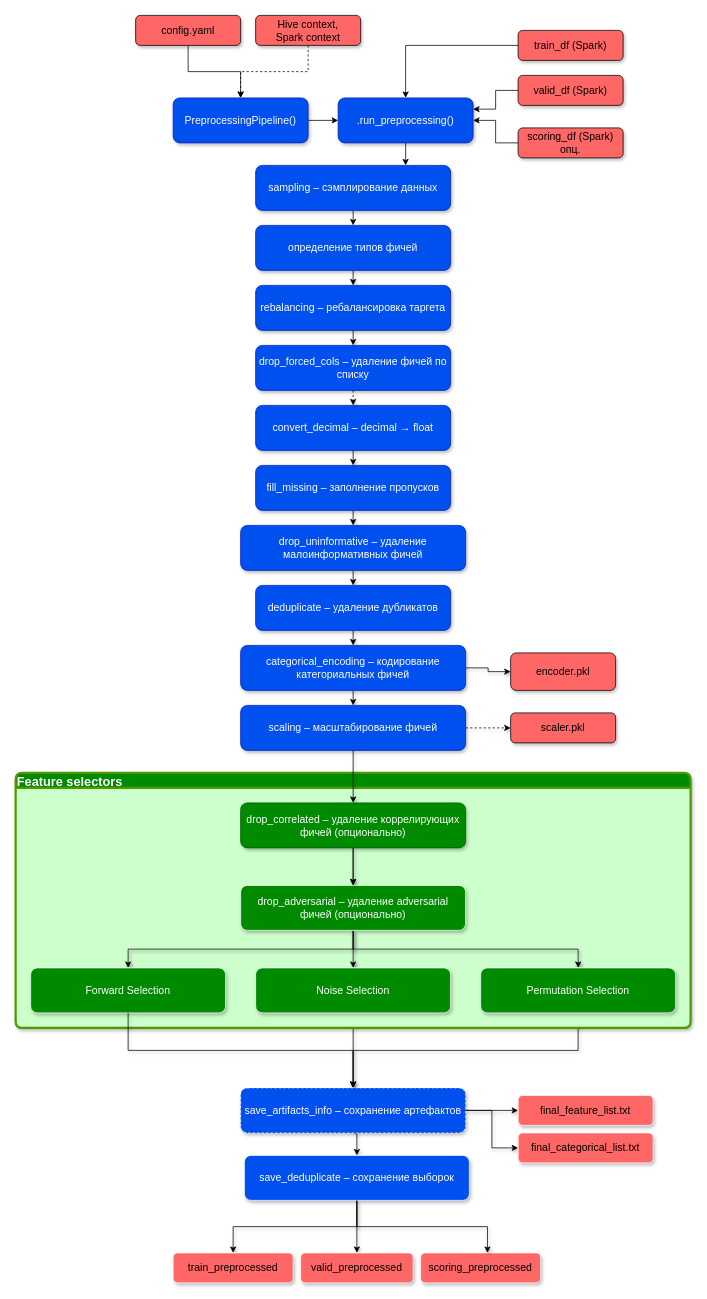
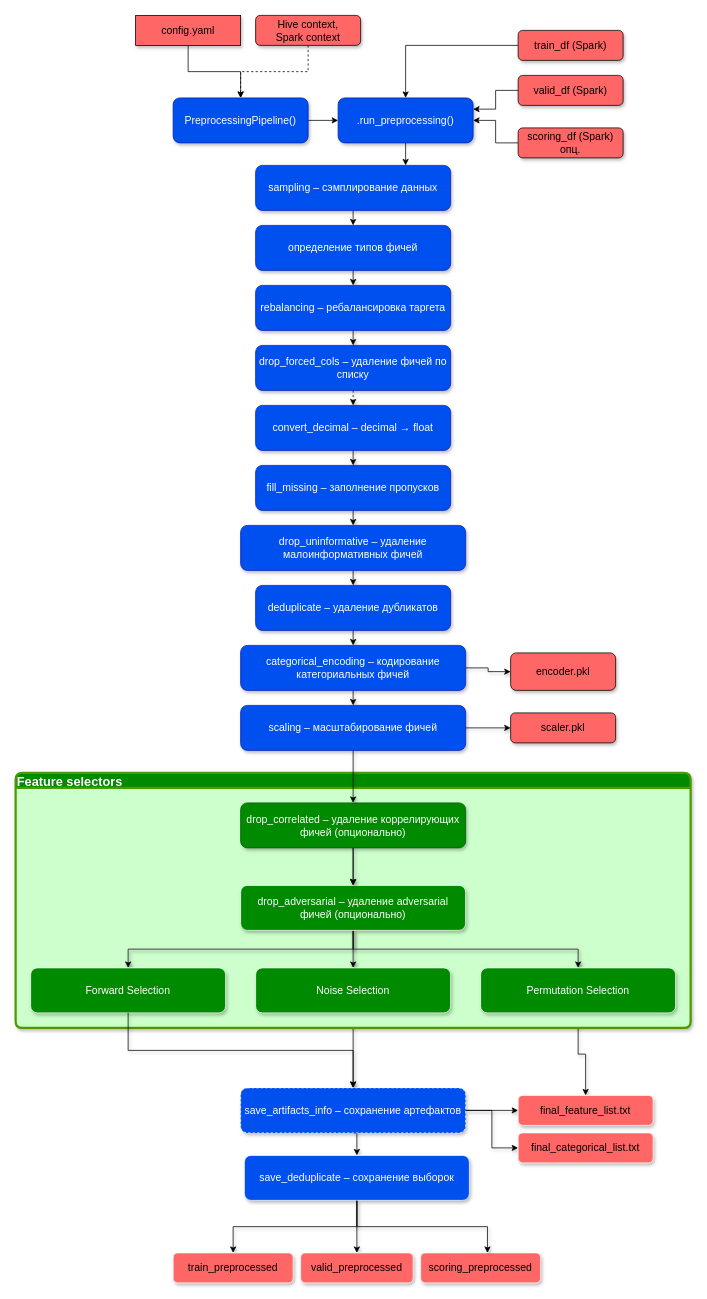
  <mxCell id="0" />
  <mxCell id="1" parent="0" />
  <mxCell id="2" value="" style="edgeStyle=orthogonalEdgeStyle;rounded=0;orthogonalLoop=1;jettySize=auto;html=1;" edge="1" parent="1" source="3" target="9"><mxGeometry relative="1" as="geometry" /></mxCell>
  <mxCell id="3" value="train_df (Spark)" style="rounded=1;whiteSpace=wrap;html=1;fillColor=#ff6666;strokeColor=#000000;shadow=1;fontSize=14;" parent="1" vertex="1"><mxGeometry x="690" y="40" width="140" height="40" as="geometry" /></mxCell>
  <mxCell id="4" style="edgeStyle=orthogonalEdgeStyle;rounded=0;orthogonalLoop=1;jettySize=auto;html=1;entryX=1;entryY=0.25;entryDx=0;entryDy=0;" edge="1" parent="1" source="5" target="9"><mxGeometry relative="1" as="geometry" /></mxCell>
  <mxCell id="5" value="valid_df (Spark)" style="rounded=1;whiteSpace=wrap;html=1;fillColor=#ff6666;strokeColor=#000000;shadow=1;fontSize=14;" parent="1" vertex="1"><mxGeometry x="690" y="100" width="140" height="40" as="geometry" /></mxCell>
  <mxCell id="6" style="edgeStyle=orthogonalEdgeStyle;rounded=0;orthogonalLoop=1;jettySize=auto;html=1;exitX=0;exitY=0.5;exitDx=0;exitDy=0;entryX=1;entryY=0.5;entryDx=0;entryDy=0;" edge="1" parent="1" source="7" target="9"><mxGeometry relative="1" as="geometry" /></mxCell>
  <mxCell id="7" value="scoring_df (Spark) опц." style="rounded=1;whiteSpace=wrap;html=1;fillColor=#ff6666;strokeColor=#000000;shadow=1;fontSize=14;" parent="1" vertex="1"><mxGeometry x="690" y="170" width="140" height="40" as="geometry" /></mxCell>
  <mxCell id="8" value="" style="edgeStyle=orthogonalEdgeStyle;rounded=0;orthogonalLoop=1;jettySize=auto;html=1;" edge="1" parent="1" source="9"><mxGeometry relative="1" as="geometry"><mxPoint x="540" y="220" as="targetPoint" /></mxGeometry></mxCell>
  <mxCell id="9" value=".run_preprocessing()" style="rounded=1;whiteSpace=wrap;html=1;fillColor=#0050ef;strokeColor=#001DBC;fontColor=#ffffff;shadow=1;fontSize=14;" parent="1" vertex="1"><mxGeometry x="450" y="130" width="180" height="60" as="geometry" /></mxCell>
  <mxCell id="10" style="edgeStyle=orthogonalEdgeStyle;rounded=0;orthogonalLoop=1;jettySize=auto;html=1;exitX=0.5;exitY=1;exitDx=0;exitDy=0;entryX=0.5;entryY=0;entryDx=0;entryDy=0;" edge="1" parent="1" source="11" target="13"><mxGeometry relative="1" as="geometry" /></mxCell>
  <mxCell id="11" value="sampling – сэмплирование данных" style="rounded=1;whiteSpace=wrap;html=1;fillColor=#0050ef;strokeColor=#001DBC;fontColor=#ffffff;shadow=1;fontSize=14;" parent="1" vertex="1"><mxGeometry x="340" y="220" width="260" height="60" as="geometry" /></mxCell>
  <mxCell id="12" style="edgeStyle=orthogonalEdgeStyle;rounded=0;orthogonalLoop=1;jettySize=auto;html=1;exitX=0.5;exitY=1;exitDx=0;exitDy=0;entryX=0.5;entryY=0;entryDx=0;entryDy=0;shadow=1;fontSize=14;" parent="1" source="13" target="14" edge="1"><mxGeometry relative="1" as="geometry" /></mxCell>
  <mxCell id="13" value="определение типов фичей" style="rounded=1;whiteSpace=wrap;html=1;fillColor=#0050ef;strokeColor=#001DBC;fontColor=#ffffff;shadow=1;fontSize=14;" parent="1" vertex="1"><mxGeometry x="340" y="300" width="260" height="60" as="geometry" /></mxCell>
  <mxCell id="14" value="rebalancing – ребалансировка таргета" style="rounded=1;whiteSpace=wrap;html=1;fillColor=#0050ef;strokeColor=#001DBC;fontColor=#ffffff;shadow=1;fontSize=14;" parent="1" vertex="1"><mxGeometry x="340" y="380" width="260" height="60" as="geometry" /></mxCell>
  <mxCell id="15" value="drop_forced_cols – удаление фичей по списку" style="rounded=1;whiteSpace=wrap;html=1;fillColor=#0050ef;strokeColor=#001DBC;fontColor=#ffffff;shadow=1;fontSize=14;" parent="1" vertex="1"><mxGeometry x="340" y="460" width="260" height="60" as="geometry" /></mxCell>
  <mxCell id="16" value="convert_decimal – decimal → float" style="rounded=1;whiteSpace=wrap;html=1;fillColor=#0050ef;strokeColor=#001DBC;fontColor=#ffffff;shadow=1;fontSize=14;" parent="1" vertex="1"><mxGeometry x="340" y="540" width="260" height="60" as="geometry" /></mxCell>
  <mxCell id="17" style="edgeStyle=orthogonalEdgeStyle;rounded=0;orthogonalLoop=1;jettySize=auto;html=1;exitX=0.5;exitY=1;exitDx=0;exitDy=0;entryX=0.5;entryY=0;entryDx=0;entryDy=0;shadow=1;fontSize=14;" edge="1" parent="1" source="18" target="20"><mxGeometry relative="1" as="geometry" /></mxCell>
  <mxCell id="18" value="fill_missing – заполнение пропусков" style="rounded=1;whiteSpace=wrap;html=1;fillColor=#0050ef;strokeColor=#001DBC;fontColor=#ffffff;shadow=1;fontSize=14;" parent="1" vertex="1"><mxGeometry x="340" y="620" width="260" height="60" as="geometry" /></mxCell>
  <mxCell id="19" style="edgeStyle=orthogonalEdgeStyle;rounded=0;orthogonalLoop=1;jettySize=auto;html=1;exitX=0.5;exitY=1;exitDx=0;exitDy=0;entryX=0.5;entryY=0;entryDx=0;entryDy=0;shadow=1;fontSize=14;" edge="1" parent="1" source="20" target="22"><mxGeometry relative="1" as="geometry" /></mxCell>
  <mxCell id="20" value="drop_uninformative – удаление малоинформативных фичей" style="rounded=1;whiteSpace=wrap;html=1;fillColor=#0050ef;strokeColor=#001DBC;fontColor=#ffffff;shadow=1;fontSize=14;" parent="1" vertex="1"><mxGeometry x="320" y="700" width="300" height="60" as="geometry" /></mxCell>
  <mxCell id="21" style="edgeStyle=orthogonalEdgeStyle;rounded=0;orthogonalLoop=1;jettySize=auto;html=1;exitX=0.5;exitY=1;exitDx=0;exitDy=0;entryX=0.5;entryY=0;entryDx=0;entryDy=0;shadow=1;fontSize=14;" edge="1" parent="1" source="22" target="25"><mxGeometry relative="1" as="geometry" /></mxCell>
  <mxCell id="22" value="deduplicate – удаление дубликатов" style="rounded=1;whiteSpace=wrap;html=1;fillColor=#0050ef;strokeColor=#001DBC;fontColor=#ffffff;shadow=1;fontSize=14;" parent="1" vertex="1"><mxGeometry x="340" y="780" width="260" height="60" as="geometry" /></mxCell>
  <mxCell id="23" style="edgeStyle=orthogonalEdgeStyle;rounded=0;orthogonalLoop=1;jettySize=auto;html=1;exitX=1;exitY=0.5;exitDx=0;exitDy=0;entryX=0;entryY=0.5;entryDx=0;entryDy=0;shadow=1;fontSize=14;" parent="1" source="25" target="45" edge="1"><mxGeometry relative="1" as="geometry" /></mxCell>
  <mxCell id="24" style="edgeStyle=orthogonalEdgeStyle;rounded=0;orthogonalLoop=1;jettySize=auto;html=1;exitX=0.5;exitY=1;exitDx=0;exitDy=0;entryX=0.5;entryY=0;entryDx=0;entryDy=0;shadow=1;fontSize=14;" edge="1" parent="1" source="25" target="42"><mxGeometry relative="1" as="geometry" /></mxCell>
  <mxCell id="25" value="categorical_encoding – кодирование категориальных фичей" style="rounded=1;whiteSpace=wrap;html=1;fillColor=#0050ef;strokeColor=#001DBC;fontColor=#ffffff;shadow=1;fontSize=14;" parent="1" vertex="1"><mxGeometry x="320" y="860" width="300" height="60" as="geometry" /></mxCell>
  <mxCell id="26" style="edgeStyle=orthogonalEdgeStyle;rounded=0;orthogonalLoop=1;jettySize=auto;html=1;exitX=0.5;exitY=1;exitDx=0;exitDy=0;entryX=0.5;entryY=0;entryDx=0;entryDy=0;shadow=1;" parent="1" source="62" target="31" edge="1"><mxGeometry relative="1" as="geometry" /></mxCell>
- <mxCell id="27" style="edgeStyle=orthogonalEdgeStyle;rounded=0;orthogonalLoop=1;jettySize=auto;html=1;exitX=0.5;exitY=1;exitDx=0;exitDy=0;entryX=0.5;entryY=0;entryDx=0;entryDy=0;shadow=1;" parent="1" source="63" target="31" edge="1"><mxGeometry relative="1" as="geometry" /></mxCell>
+ <mxCell id="27" style="edgeStyle=orthogonalEdgeStyle;rounded=0;orthogonalLoop=1;jettySize=auto;html=1;exitX=0.5;exitY=1;exitDx=0;exitDy=0;shadow=1;" parent="1" source="63" target="46" edge="1"><mxGeometry relative="1" as="geometry" /></mxCell>
  <mxCell id="28" style="edgeStyle=orthogonalEdgeStyle;rounded=0;orthogonalLoop=1;jettySize=auto;html=1;exitX=0.5;exitY=1;exitDx=0;exitDy=0;entryX=0.5;entryY=0;entryDx=0;entryDy=0;shadow=1;fontSize=14;" parent="1" source="31" target="34" edge="1"><mxGeometry relative="1" as="geometry" /></mxCell>
  <mxCell id="29" style="edgeStyle=orthogonalEdgeStyle;rounded=0;orthogonalLoop=1;jettySize=auto;html=1;exitX=1;exitY=0.5;exitDx=0;exitDy=0;entryX=0;entryY=0.5;entryDx=0;entryDy=0;shadow=1;fontSize=14;" parent="1" source="31" target="46" edge="1"><mxGeometry relative="1" as="geometry" /></mxCell>
  <mxCell id="30" style="edgeStyle=orthogonalEdgeStyle;rounded=0;orthogonalLoop=1;jettySize=auto;html=1;exitX=1;exitY=0.5;exitDx=0;exitDy=0;entryX=0;entryY=0.5;entryDx=0;entryDy=0;shadow=1;fontSize=14;" parent="1" source="31" target="47" edge="1"><mxGeometry relative="1" as="geometry" /></mxCell>
  <mxCell id="31" value="save_artifacts_info – сохранение артефактов" style="rounded=1;whiteSpace=wrap;html=1;fillColor=#0050ef;strokeColor=#FFFFFF;fontColor=#ffffff;shadow=1;fontSize=14;dashed=1;" parent="1" vertex="1"><mxGeometry x="320" y="1450" width="300" height="60" as="geometry" /></mxCell>
  <mxCell id="32" style="edgeStyle=orthogonalEdgeStyle;rounded=0;orthogonalLoop=1;jettySize=auto;html=1;exitX=0.5;exitY=1;exitDx=0;exitDy=0;entryX=0.5;entryY=0;entryDx=0;entryDy=0;shadow=1;fontSize=14;" parent="1" source="34" target="35" edge="1"><mxGeometry relative="1" as="geometry" /></mxCell>
  <mxCell id="33" style="edgeStyle=orthogonalEdgeStyle;rounded=0;orthogonalLoop=1;jettySize=auto;html=1;exitX=0.5;exitY=1;exitDx=0;exitDy=0;entryX=0.5;entryY=0;entryDx=0;entryDy=0;shadow=1;fontSize=14;" parent="1" source="34" target="36" edge="1"><mxGeometry relative="1" as="geometry" /></mxCell>
  <mxCell id="34" value="save_deduplicate – сохранение выборок" style="rounded=1;whiteSpace=wrap;html=1;fillColor=#0050ef;strokeColor=#FFFFFF;fontColor=#ffffff;shadow=1;fontSize=14;" parent="1" vertex="1"><mxGeometry x="325" y="1540" width="300" height="60" as="geometry" /></mxCell>
  <mxCell id="35" value="train_preprocessed" style="rounded=1;whiteSpace=wrap;html=1;fillColor=#ff6666;strokeColor=#FFFFFF;shadow=1;fontSize=14;" parent="1" vertex="1"><mxGeometry x="230" y="1670" width="160" height="40" as="geometry" /></mxCell>
  <mxCell id="36" value="valid_preprocessed" style="rounded=1;whiteSpace=wrap;html=1;fillColor=#ff6666;strokeColor=#FFFFFF;shadow=1;fontSize=14;" parent="1" vertex="1"><mxGeometry x="400" y="1670" width="150" height="40" as="geometry" /></mxCell>
  <mxCell id="37" value="scoring_preprocessed" style="rounded=1;whiteSpace=wrap;html=1;fillColor=#ff6666;strokeColor=#FFFFFF;shadow=1;fontSize=14;" parent="1" vertex="1"><mxGeometry x="560" y="1670" width="160" height="40" as="geometry" /></mxCell>
  <mxCell id="38" style="edgeStyle=orthogonalEdgeStyle;html=1;shadow=1;fontSize=14;" parent="1" source="14" target="15" edge="1"><mxGeometry relative="1" as="geometry" /></mxCell>
  <mxCell id="39" style="edgeStyle=orthogonalEdgeStyle;html=1;shadow=1;fontSize=14;dashed=1;" parent="1" source="15" target="16" edge="1"><mxGeometry relative="1" as="geometry" /></mxCell>
  <mxCell id="40" style="edgeStyle=orthogonalEdgeStyle;html=1;shadow=1;fontSize=14;" parent="1" source="16" target="18" edge="1"><mxGeometry relative="1" as="geometry" /></mxCell>
- <mxCell id="41" style="edgeStyle=orthogonalEdgeStyle;rounded=0;orthogonalLoop=1;jettySize=auto;html=1;exitX=1;exitY=0.5;exitDx=0;exitDy=0;entryX=0;entryY=0.5;entryDx=0;entryDy=0;shadow=1;fontSize=14;dashed=1;" parent="1" source="42" target="44" edge="1"><mxGeometry relative="1" as="geometry" /></mxCell>
+ <mxCell id="41" style="edgeStyle=orthogonalEdgeStyle;rounded=0;orthogonalLoop=1;jettySize=auto;html=1;exitX=1;exitY=0.5;exitDx=0;exitDy=0;entryX=0;entryY=0.5;entryDx=0;entryDy=0;shadow=1;fontSize=14;" parent="1" source="42" target="44" edge="1"><mxGeometry relative="1" as="geometry" /></mxCell>
  <mxCell id="42" value="scaling – масштабирование фичей" style="rounded=1;whiteSpace=wrap;html=1;fillColor=#0050ef;strokeColor=#001DBC;fontColor=#ffffff;shadow=1;fontSize=14;" parent="1" vertex="1"><mxGeometry x="320" y="940" width="300" height="60" as="geometry" /></mxCell>
  <mxCell id="43" style="edgeStyle=orthogonalEdgeStyle;rounded=0;orthogonalLoop=1;jettySize=auto;html=1;exitX=0.5;exitY=1;exitDx=0;exitDy=0;entryX=0.557;entryY=0;entryDx=0;entryDy=0;entryPerimeter=0;shadow=1;fontSize=14;" parent="1" source="34" target="37" edge="1"><mxGeometry relative="1" as="geometry" /></mxCell>
  <mxCell id="44" value="&lt;div style=&quot;font-size: 14px;&quot;&gt;scaler.pkl&lt;/div&gt;" style="rounded=1;whiteSpace=wrap;html=1;fillColor=#ff6666;strokeColor=#000000;shadow=1;fontSize=14;" parent="1" vertex="1"><mxGeometry x="680" y="950" width="140" height="40" as="geometry" /></mxCell>
  <mxCell id="45" value="&lt;div style=&quot;font-size: 14px;&quot;&gt;encoder.pkl&lt;/div&gt;" style="rounded=1;whiteSpace=wrap;html=1;fillColor=#ff6666;strokeColor=#000000;shadow=1;fontSize=14;" parent="1" vertex="1"><mxGeometry x="680" y="870" width="140" height="50" as="geometry" /></mxCell>
  <mxCell id="46" value="&lt;div style=&quot;font-size: 14px;&quot;&gt;final_feature_list.txt&lt;/div&gt;" style="rounded=1;whiteSpace=wrap;html=1;fillColor=#ff6666;strokeColor=#FFFFFF;shadow=1;fontSize=14;" parent="1" vertex="1"><mxGeometry x="690" y="1460" width="180" height="40" as="geometry" /></mxCell>
  <mxCell id="47" value="&lt;div style=&quot;font-size: 14px;&quot;&gt;final_categorical_list.txt&lt;/div&gt;" style="rounded=1;whiteSpace=wrap;html=1;fillColor=#ff6666;strokeColor=#FFFFFF;shadow=1;fontSize=14;" parent="1" vertex="1"><mxGeometry x="690" y="1510" width="180" height="40" as="geometry" /></mxCell>
  <mxCell id="48" value="" style="edgeStyle=orthogonalEdgeStyle;rounded=0;orthogonalLoop=1;jettySize=auto;html=1;" edge="1" parent="1" source="49" target="69"><mxGeometry relative="1" as="geometry" /></mxCell>
- <mxCell id="49" value="config.yaml" style="rounded=1;whiteSpace=wrap;html=1;fillColor=#ff6666;strokeColor=#000000;shadow=1;fontSize=14;" parent="1" vertex="1"><mxGeometry x="180" y="20" width="140" height="40" as="geometry" /></mxCell>
+ <mxCell id="49" value="config.yaml" style="whiteSpace=wrap;html=1;fillColor=#ff6666;strokeColor=#000000;shadow=1;fontSize=14;rounded=0;" parent="1" vertex="1"><mxGeometry x="180" y="20" width="140" height="40" as="geometry" /></mxCell>
  <mxCell id="50" value="Feature selectors" style="swimlane;startSize=20;horizontal=1;childLayout=treeLayout;horizontalTree=0;sortEdges=1;resizable=0;containerType=tree;fontSize=17;strokeWidth=3;fillColor=#008a00;fontColor=#ffffff;strokeColor=#4D9900;gradientColor=none;swimlaneFillColor=#CCFFCC;glass=0;rounded=1;shadow=1;noLabel=0;movableLabel=0;align=left;" parent="1" vertex="1"><mxGeometry x="20" y="1030" width="900" height="340" as="geometry" /></mxCell>
  <mxCell id="51" style="edgeStyle=orthogonalEdgeStyle;rounded=0;orthogonalLoop=1;jettySize=auto;html=1;exitX=0.5;exitY=1;exitDx=0;exitDy=0;entryX=0.5;entryY=0;entryDx=0;entryDy=0;shadow=1;" edge="1" parent="50" source="52" target="59"><mxGeometry relative="1" as="geometry" /></mxCell>
  <mxCell id="52" value="drop_correlated – удаление коррелирующих фичей (опционально)" style="rounded=1;whiteSpace=wrap;html=1;fillColor=#008a00;strokeColor=#005700;fontColor=#ffffff;shadow=1;fontSize=14;" parent="50" vertex="1"><mxGeometry x="300" y="40" width="300" height="60" as="geometry" /></mxCell>
  <mxCell id="53" style="edgeStyle=orthogonalEdgeStyle;rounded=0;orthogonalLoop=1;jettySize=auto;html=1;exitX=0.5;exitY=1;exitDx=0;exitDy=0;strokeColor=#FFFFFF;shadow=1;" parent="50" source="59" target="62" edge="1"><mxGeometry relative="1" as="geometry" /></mxCell>
  <mxCell id="54" style="edgeStyle=orthogonalEdgeStyle;rounded=0;orthogonalLoop=1;jettySize=auto;html=1;exitX=0.5;exitY=1;exitDx=0;exitDy=0;strokeColor=#FFFFFF;shadow=1;" parent="50" source="59" target="61" edge="1"><mxGeometry relative="1" as="geometry" /></mxCell>
  <mxCell id="55" style="edgeStyle=orthogonalEdgeStyle;rounded=0;orthogonalLoop=1;jettySize=auto;html=1;exitX=0.5;exitY=1;exitDx=0;exitDy=0;entryX=0.5;entryY=0;entryDx=0;entryDy=0;strokeColor=#FFFFFF;shadow=1;" parent="50" source="59" target="63" edge="1"><mxGeometry relative="1" as="geometry" /></mxCell>
  <mxCell id="56" style="edgeStyle=orthogonalEdgeStyle;rounded=0;orthogonalLoop=1;jettySize=auto;html=1;exitX=0.5;exitY=1;exitDx=0;exitDy=0;shadow=1;" edge="1" parent="50" source="59" target="62"><mxGeometry relative="1" as="geometry" /></mxCell>
  <mxCell id="57" style="edgeStyle=orthogonalEdgeStyle;rounded=0;orthogonalLoop=1;jettySize=auto;html=1;exitX=0.5;exitY=1;exitDx=0;exitDy=0;entryX=0.5;entryY=0;entryDx=0;entryDy=0;shadow=1;" edge="1" parent="50" source="59" target="61"><mxGeometry relative="1" as="geometry" /></mxCell>
  <mxCell id="58" style="edgeStyle=orthogonalEdgeStyle;rounded=0;orthogonalLoop=1;jettySize=auto;html=1;exitX=0.5;exitY=1;exitDx=0;exitDy=0;entryX=0.5;entryY=0;entryDx=0;entryDy=0;shadow=1;" edge="1" parent="50" source="59" target="63"><mxGeometry relative="1" as="geometry" /></mxCell>
  <mxCell id="59" value="drop_adversarial – удаление adversarial фичей (опционально)" style="rounded=1;whiteSpace=wrap;html=1;fillColor=#008a00;strokeColor=#FFFFFF;fontColor=#ffffff;shadow=1;fontSize=14;" parent="50" vertex="1"><mxGeometry x="300" y="150" width="300" height="60" as="geometry" /></mxCell>
  <mxCell id="60" style="edgeStyle=orthogonalEdgeStyle;html=1;shadow=1;" parent="50" source="52" target="59" edge="1"><mxGeometry relative="1" as="geometry" /></mxCell>
  <mxCell id="61" value="Forward Selection" style="rounded=1;whiteSpace=wrap;html=1;fillColor=#008a00;strokeColor=#FFFFFF;fontColor=#ffffff;shadow=1;fontSize=14;" parent="50" vertex="1"><mxGeometry x="20" y="260" width="260" height="60" as="geometry" /></mxCell>
  <mxCell id="62" value="Noise Selection" style="rounded=1;whiteSpace=wrap;html=1;fillColor=#008a00;strokeColor=#FFFFFF;fontColor=#ffffff;shadow=1;fontSize=14;" parent="50" vertex="1"><mxGeometry x="320" y="260" width="260" height="60" as="geometry" /></mxCell>
  <mxCell id="63" value="Permutation Selection" style="rounded=1;whiteSpace=wrap;html=1;fillColor=#008a00;strokeColor=#FFFFFF;fontColor=#ffffff;shadow=1;fontSize=14;" parent="50" vertex="1"><mxGeometry x="620" y="260" width="260" height="60" as="geometry" /></mxCell>
  <mxCell id="64" style="edgeStyle=orthogonalEdgeStyle;rounded=0;orthogonalLoop=1;jettySize=auto;html=1;exitX=0.5;exitY=1;exitDx=0;exitDy=0;entryX=0.5;entryY=0;entryDx=0;entryDy=0;shadow=1;" parent="1" source="61" target="31" edge="1"><mxGeometry relative="1" as="geometry" /></mxCell>
  <mxCell id="65" style="edgeStyle=orthogonalEdgeStyle;rounded=0;orthogonalLoop=1;jettySize=auto;html=1;exitX=0.5;exitY=1;exitDx=0;exitDy=0;shadow=1;" edge="1" parent="1" source="42" target="52"><mxGeometry relative="1" as="geometry" /></mxCell>
  <mxCell id="66" value="" style="edgeStyle=orthogonalEdgeStyle;rounded=0;orthogonalLoop=1;jettySize=auto;html=1;dashed=1;" edge="1" parent="1" source="67" target="69"><mxGeometry relative="1" as="geometry" /></mxCell>
  <mxCell id="67" value="Hive context, &lt;br&gt;Spark context" style="rounded=1;whiteSpace=wrap;html=1;fillColor=#ff6666;strokeColor=#000000;shadow=1;fontSize=14;" vertex="1" parent="1"><mxGeometry x="340" y="20" width="140" height="40" as="geometry" /></mxCell>
  <mxCell id="68" value="" style="edgeStyle=orthogonalEdgeStyle;rounded=0;orthogonalLoop=1;jettySize=auto;html=1;" edge="1" parent="1" source="69" target="9"><mxGeometry relative="1" as="geometry" /></mxCell>
  <mxCell id="69" value="PreprocessingPipeline()" style="rounded=1;whiteSpace=wrap;html=1;fillColor=#0050ef;strokeColor=#001DBC;fontColor=#ffffff;shadow=1;fontSize=14;" vertex="1" parent="1"><mxGeometry x="230" y="130" width="180" height="60" as="geometry" /></mxCell>
